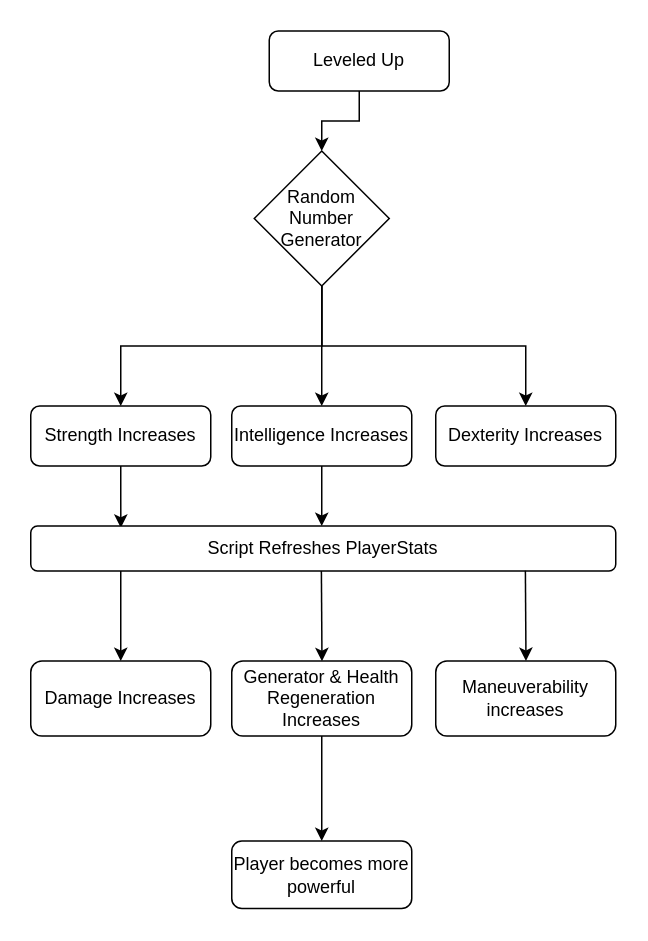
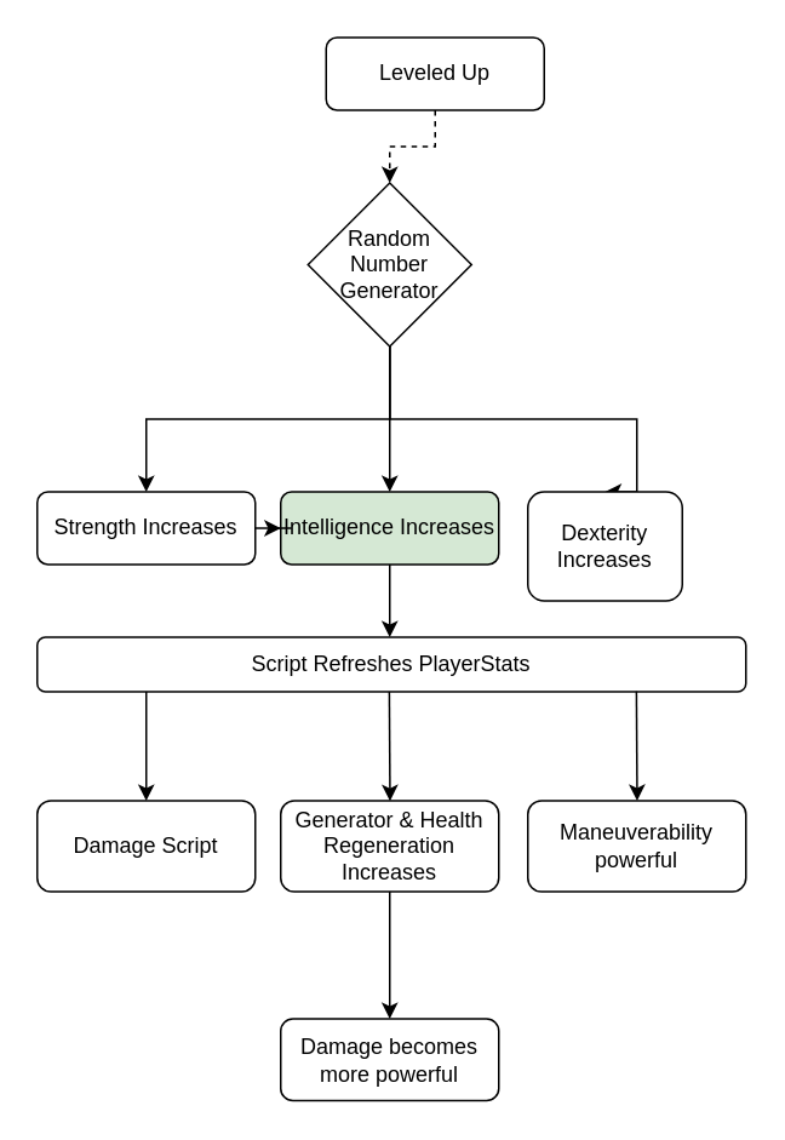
  <mxCell id="0" />
  <mxCell id="1" parent="0" />
  <mxCell id="2" style="edgeStyle=orthogonalEdgeStyle;rounded=0;orthogonalLoop=1;jettySize=auto;html=1;" edge="1" parent="1"><mxGeometry relative="1" as="geometry"><mxPoint x="214" y="270" as="targetPoint" /><mxPoint x="214" y="190" as="sourcePoint" /></mxGeometry></mxCell>
  <mxCell id="3" style="edgeStyle=orthogonalEdgeStyle;rounded=0;orthogonalLoop=1;jettySize=auto;html=1;entryX=0.5;entryY=0;entryDx=0;entryDy=0;" edge="1" parent="1" target="5"><mxGeometry relative="1" as="geometry"><mxPoint x="360" y="270" as="targetPoint" /><mxPoint x="214" y="190" as="sourcePoint" /><Array as="points"><mxPoint x="214" y="230" /><mxPoint x="350" y="230" /></Array></mxGeometry></mxCell>
  <mxCell id="4" style="edgeStyle=orthogonalEdgeStyle;rounded=0;orthogonalLoop=1;jettySize=auto;html=1;" edge="1" parent="1"><mxGeometry relative="1" as="geometry"><mxPoint x="80" y="270" as="targetPoint" /><mxPoint x="214" y="190" as="sourcePoint" /><Array as="points"><mxPoint x="214" y="230" /><mxPoint x="80" y="230" /></Array></mxGeometry></mxCell>
- <mxCell id="5" value="Dexterity Increases" style="rounded=1;whiteSpace=wrap;html=1;" vertex="1" parent="1"><mxGeometry x="290" y="270" width="120" height="40" as="geometry" /></mxCell>
+ <mxCell id="5" value="Dexterity Increases" style="rounded=1;whiteSpace=wrap;html=1;" vertex="1" parent="1"><mxGeometry x="290" y="270" width="85" height="60" as="geometry" /></mxCell>
  <mxCell id="6" value="&lt;div&gt;Random&lt;/div&gt;&lt;div&gt;Number&lt;/div&gt;&lt;div&gt;Generator&lt;br&gt;&lt;/div&gt;" style="rhombus;whiteSpace=wrap;html=1;" vertex="1" parent="1"><mxGeometry x="169" y="100" width="90" height="90" as="geometry" /></mxCell>
- <mxCell id="7" style="edgeStyle=orthogonalEdgeStyle;rounded=0;orthogonalLoop=1;jettySize=auto;html=1;entryX=0.5;entryY=0;entryDx=0;entryDy=0;" edge="1" parent="1" source="8" target="6"><mxGeometry relative="1" as="geometry" /></mxCell>
+ <mxCell id="7" style="edgeStyle=orthogonalEdgeStyle;rounded=0;orthogonalLoop=1;jettySize=auto;html=1;entryX=0.5;entryY=0;entryDx=0;entryDy=0;dashed=1;" edge="1" parent="1" source="8" target="6"><mxGeometry relative="1" as="geometry" /></mxCell>
  <mxCell id="8" value="Leveled Up" style="rounded=1;whiteSpace=wrap;html=1;" vertex="1" parent="1"><mxGeometry x="179" y="20" width="120" height="40" as="geometry" /></mxCell>
  <mxCell id="9" style="edgeStyle=orthogonalEdgeStyle;rounded=0;orthogonalLoop=1;jettySize=auto;html=1;" edge="1" parent="1" source="10"><mxGeometry relative="1" as="geometry"><mxPoint x="214" y="350" as="targetPoint" /></mxGeometry></mxCell>
- <mxCell id="10" value="Intelligence Increases" style="rounded=1;whiteSpace=wrap;html=1;" vertex="1" parent="1"><mxGeometry x="154" y="270" width="120" height="40" as="geometry" /></mxCell>
- <mxCell id="11" style="edgeStyle=orthogonalEdgeStyle;rounded=0;orthogonalLoop=1;jettySize=auto;html=1;entryX=0.154;entryY=0.041;entryDx=0;entryDy=0;entryPerimeter=0;" edge="1" parent="1" source="12" target="13"><mxGeometry relative="1" as="geometry" /></mxCell>
+ <mxCell id="10" value="Intelligence Increases" style="rounded=1;whiteSpace=wrap;html=1;fillColor=#d5e8d4;" vertex="1" parent="1"><mxGeometry x="154" y="270" width="120" height="40" as="geometry" /></mxCell>
+ <mxCell id="11" style="edgeStyle=orthogonalEdgeStyle;rounded=0;orthogonalLoop=1;jettySize=auto;html=1;" edge="1" parent="1" source="12" target="10"><mxGeometry relative="1" as="geometry" /></mxCell>
  <mxCell id="12" value="Strength Increases" style="rounded=1;whiteSpace=wrap;html=1;" vertex="1" parent="1"><mxGeometry x="20" y="270" width="120" height="40" as="geometry" /></mxCell>
  <mxCell id="13" value="Script Refreshes PlayerStats" style="rounded=1;whiteSpace=wrap;html=1;" vertex="1" parent="1"><mxGeometry x="20" y="350" width="390" height="30" as="geometry" /></mxCell>
  <mxCell id="14" value="" style="endArrow=classic;html=1;rounded=0;" edge="1" parent="1"><mxGeometry width="50" height="50" relative="1" as="geometry"><mxPoint x="80" y="380" as="sourcePoint" /><mxPoint x="80" y="440" as="targetPoint" /></mxGeometry></mxCell>
  <mxCell id="15" value="" style="endArrow=classic;html=1;rounded=0;exitX=0.149;exitY=0.994;exitDx=0;exitDy=0;exitPerimeter=0;" edge="1" parent="1"><mxGeometry width="50" height="50" relative="1" as="geometry"><mxPoint x="213.76" y="380" as="sourcePoint" /><mxPoint x="214.16" y="440.18" as="targetPoint" /></mxGeometry></mxCell>
  <mxCell id="16" value="" style="endArrow=classic;html=1;rounded=0;exitX=0.149;exitY=0.994;exitDx=0;exitDy=0;exitPerimeter=0;" edge="1" parent="1"><mxGeometry width="50" height="50" relative="1" as="geometry"><mxPoint x="349.76" y="379.82" as="sourcePoint" /><mxPoint x="350.16" y="440" as="targetPoint" /></mxGeometry></mxCell>
- <mxCell id="17" value="Damage Increases" style="rounded=1;whiteSpace=wrap;html=1;" vertex="1" parent="1"><mxGeometry x="20" y="440" width="120" height="50" as="geometry" /></mxCell>
+ <mxCell id="17" value="Damage Script" style="rounded=1;whiteSpace=wrap;html=1;" vertex="1" parent="1"><mxGeometry x="20" y="440" width="120" height="50" as="geometry" /></mxCell>
  <mxCell id="18" style="edgeStyle=orthogonalEdgeStyle;rounded=0;orthogonalLoop=1;jettySize=auto;html=1;" edge="1" parent="1" source="19"><mxGeometry relative="1" as="geometry"><mxPoint x="214" y="560" as="targetPoint" /></mxGeometry></mxCell>
  <mxCell id="19" value="Generator &amp;amp; Health Regeneration Increases" style="rounded=1;whiteSpace=wrap;html=1;" vertex="1" parent="1"><mxGeometry x="154" y="440" width="120" height="50" as="geometry" /></mxCell>
- <mxCell id="20" value="Maneuverability increases" style="rounded=1;whiteSpace=wrap;html=1;" vertex="1" parent="1"><mxGeometry x="290" y="440" width="120" height="50" as="geometry" /></mxCell>
- <mxCell id="21" value="Player becomes more powerful" style="rounded=1;whiteSpace=wrap;html=1;" vertex="1" parent="1"><mxGeometry x="154" y="560" width="120" height="45" as="geometry" /></mxCell>
+ <mxCell id="20" value="Maneuverability powerful" style="rounded=1;whiteSpace=wrap;html=1;" vertex="1" parent="1"><mxGeometry x="290" y="440" width="120" height="50" as="geometry" /></mxCell>
+ <mxCell id="21" value="Damage becomes more powerful" style="rounded=1;whiteSpace=wrap;html=1;" vertex="1" parent="1"><mxGeometry x="154" y="560" width="120" height="45" as="geometry" /></mxCell>
